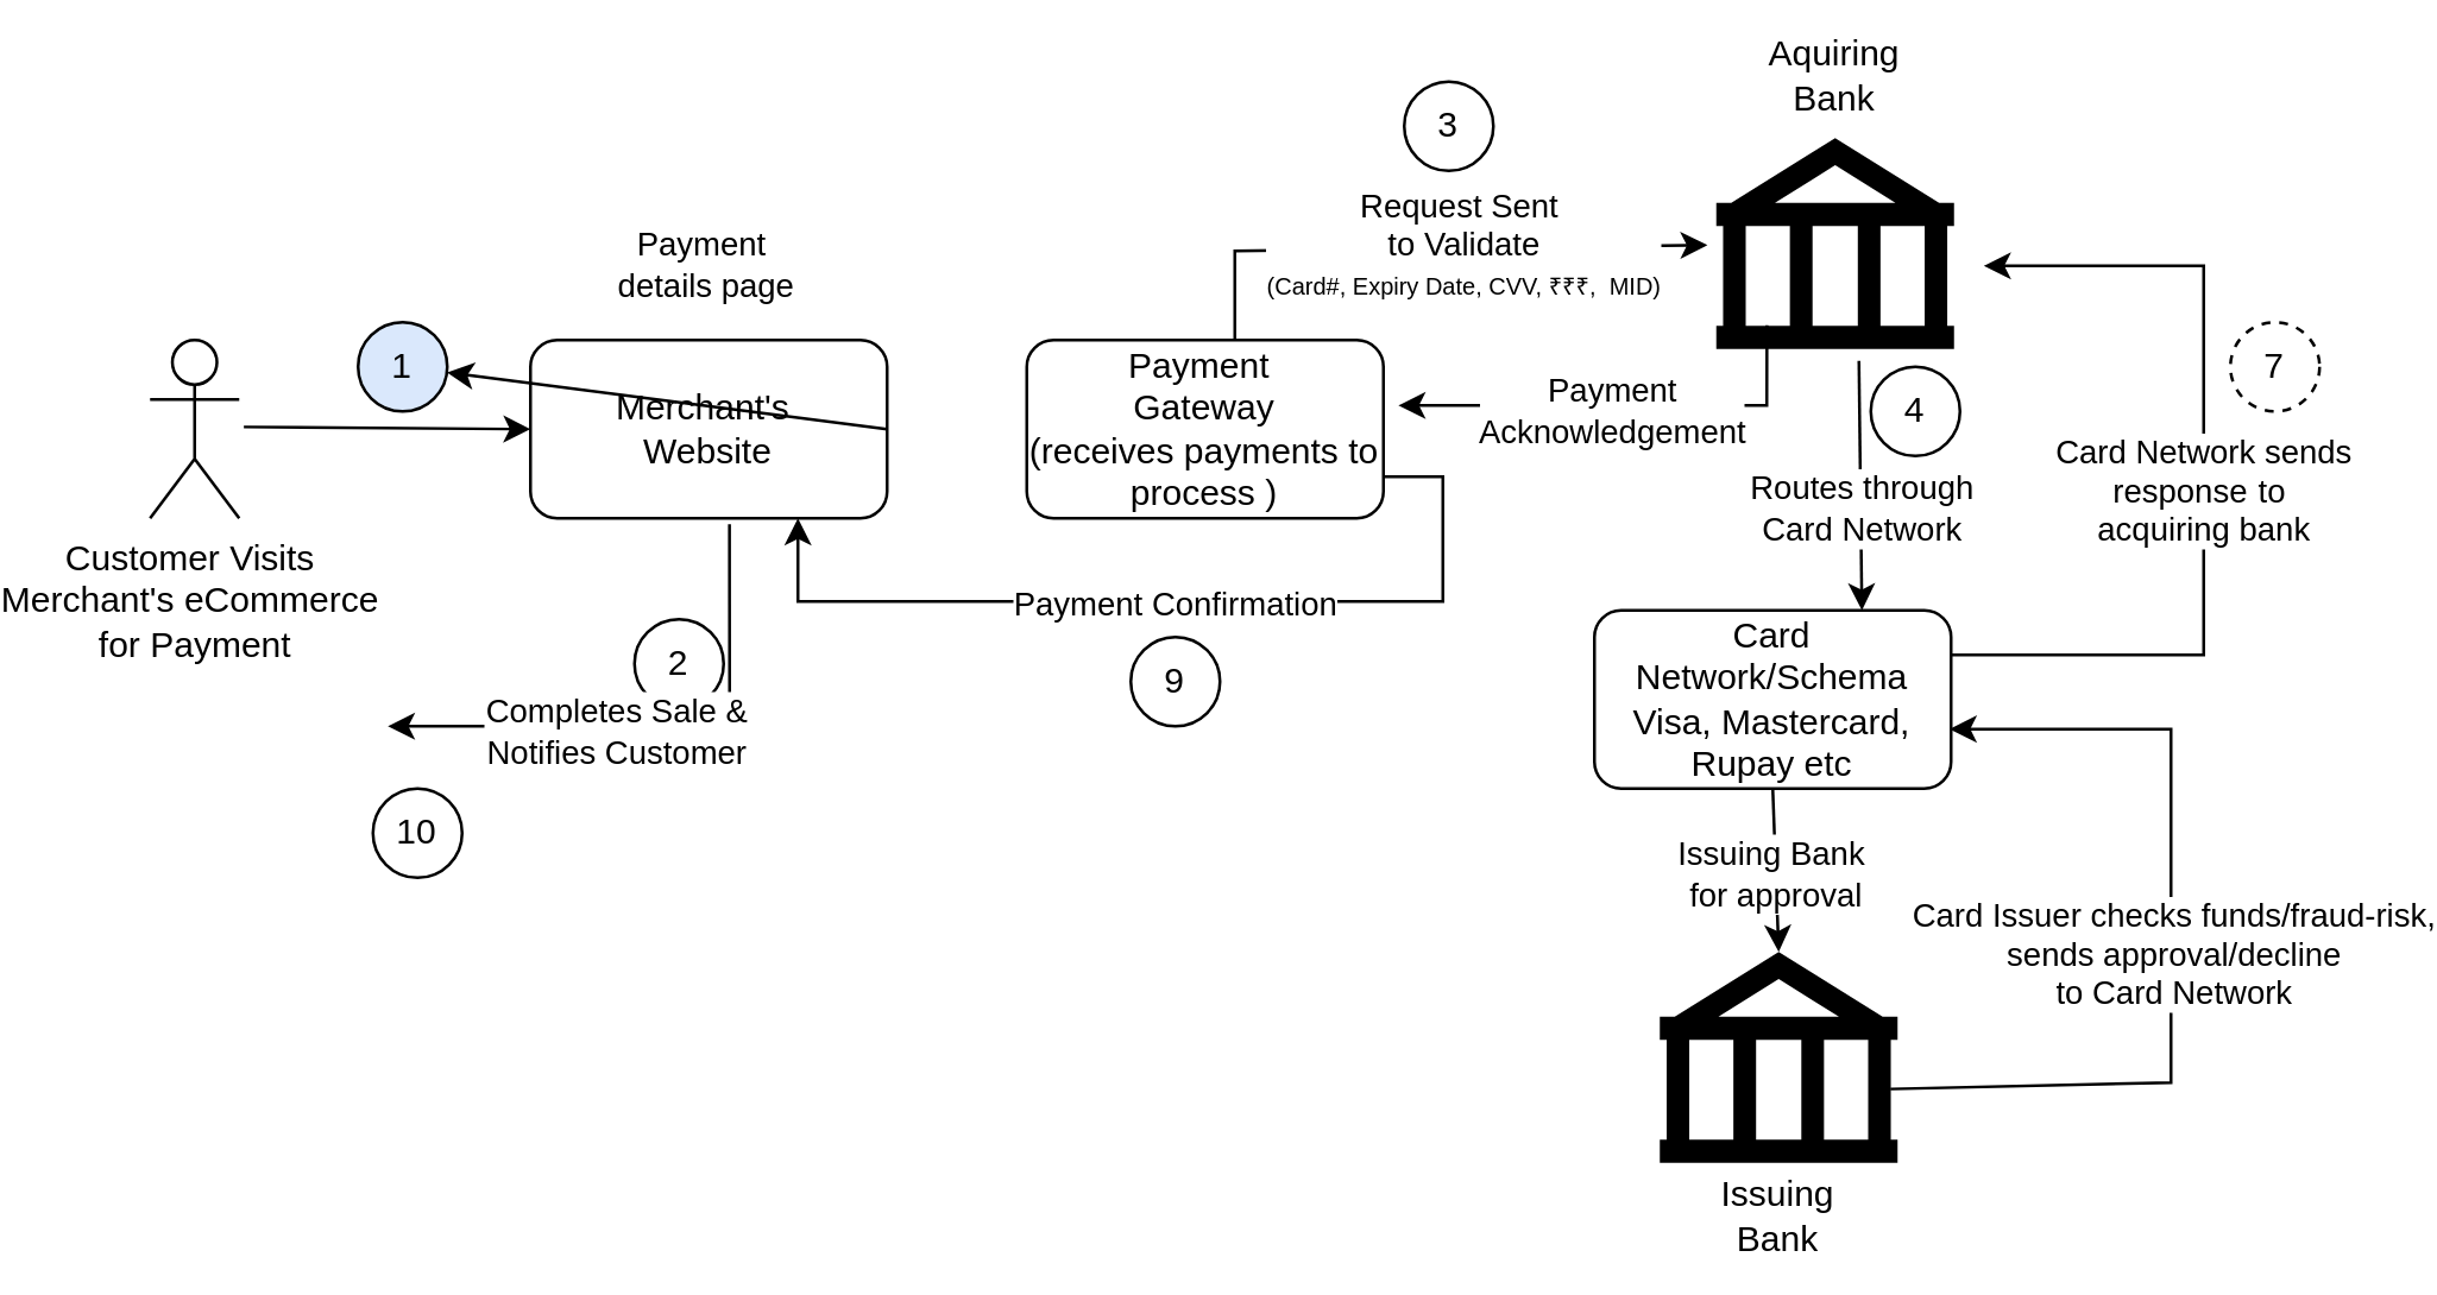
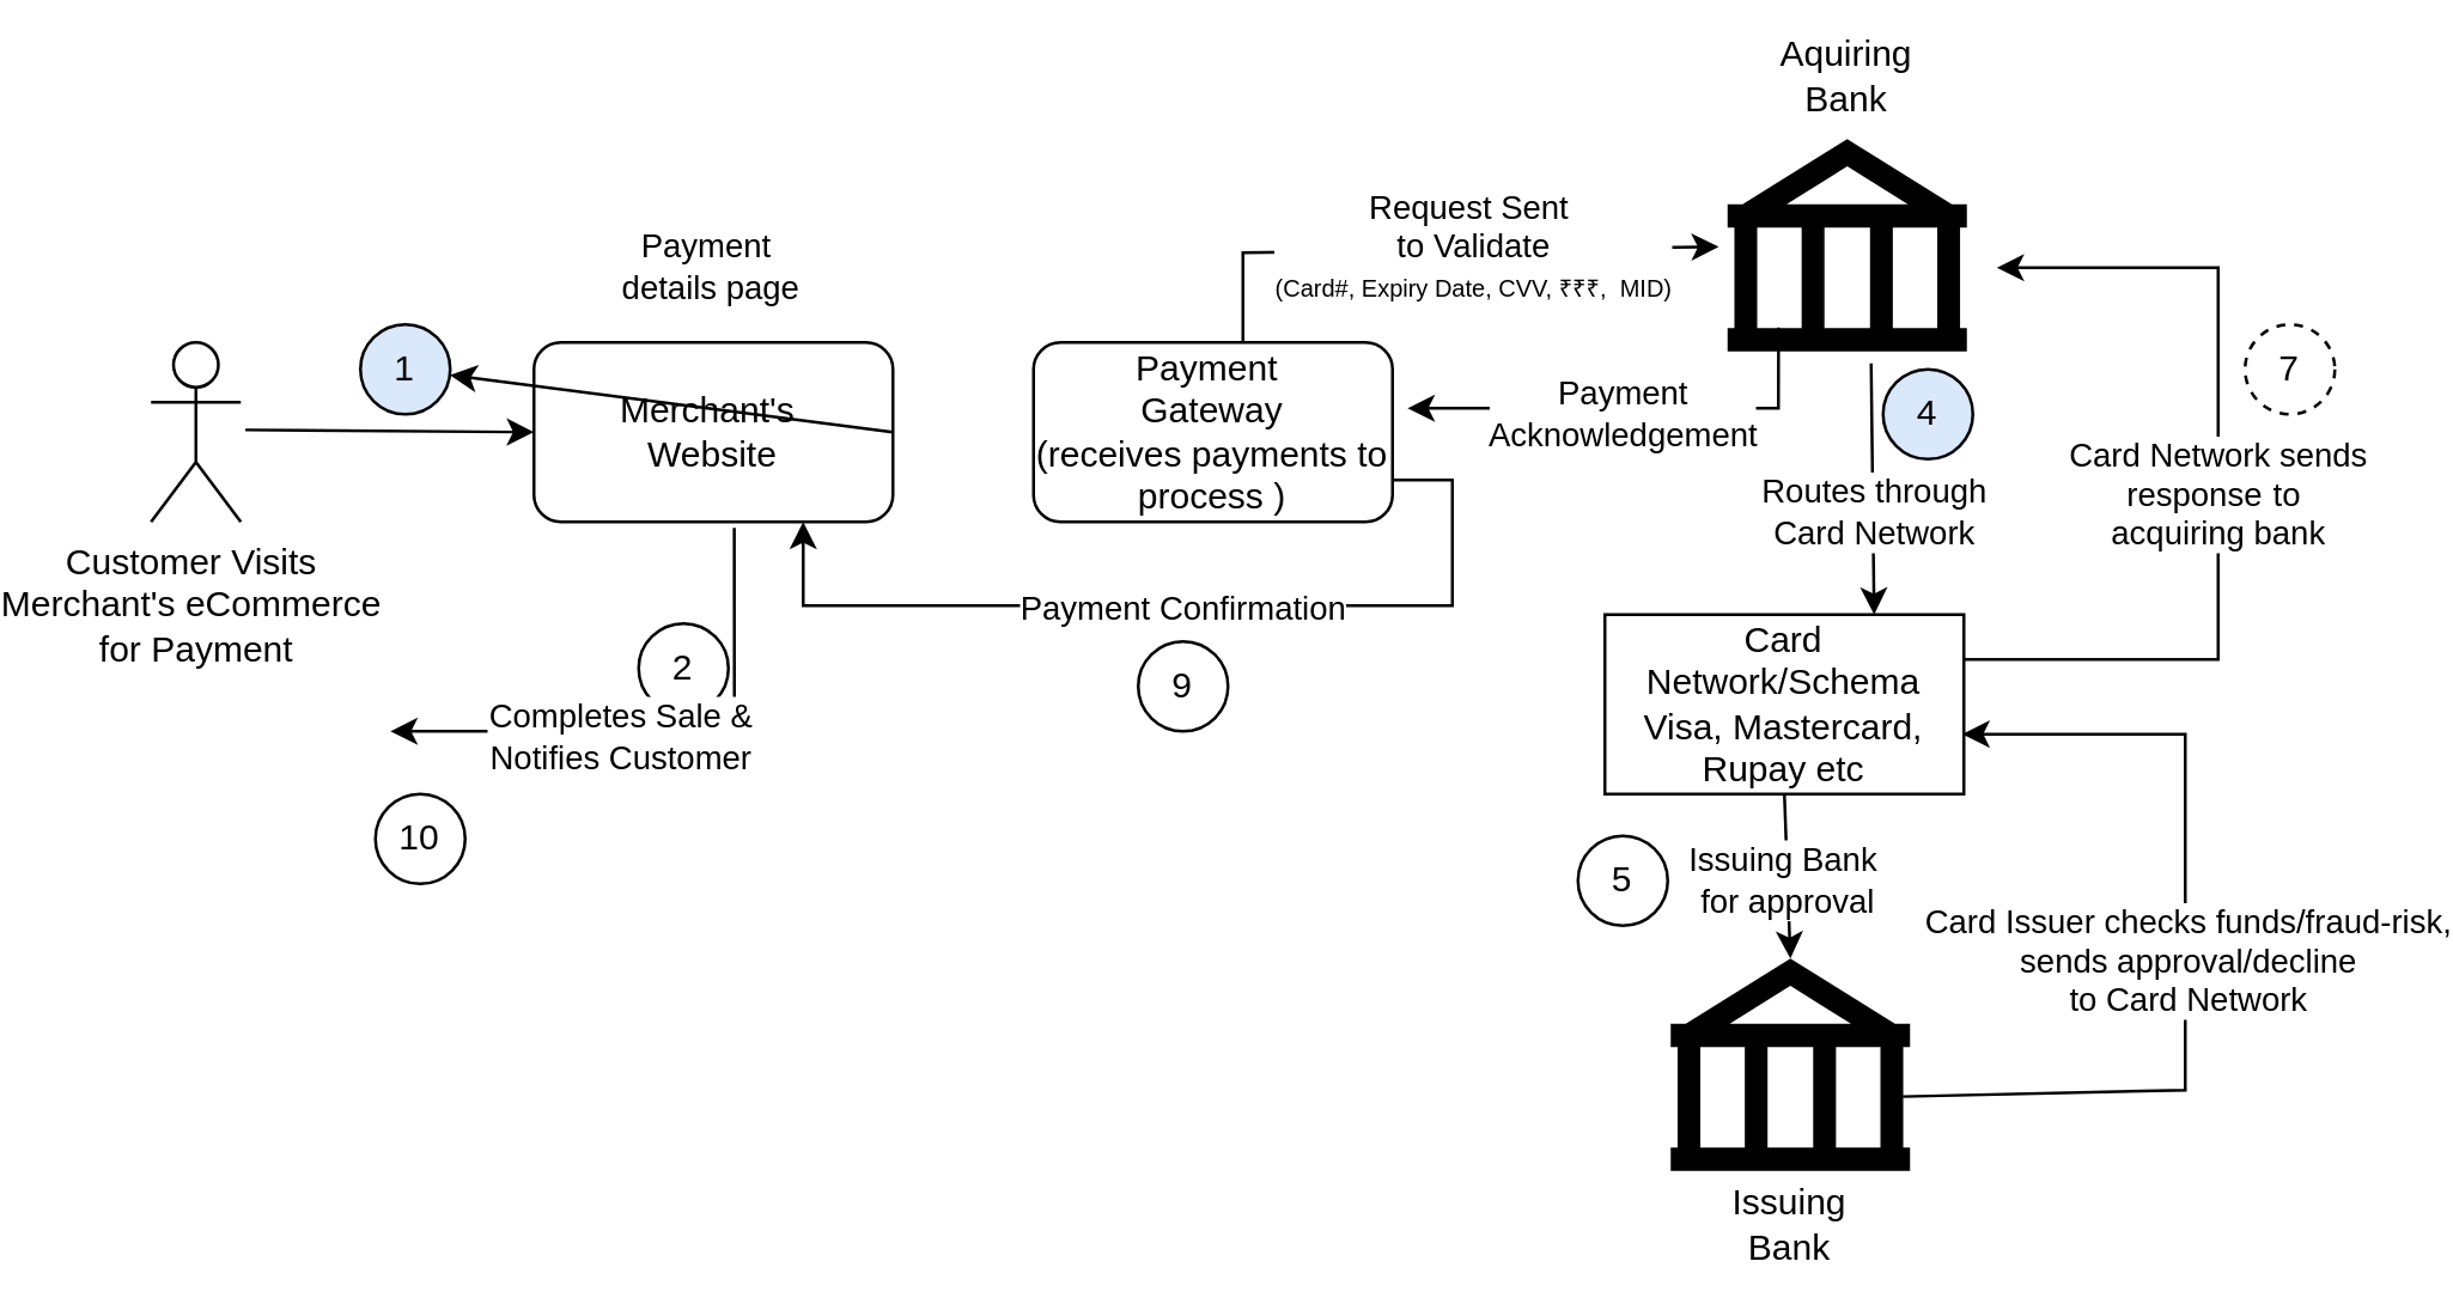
  <mxCell id="0" />
  <mxCell id="1" parent="0" />
  <mxCell id="2" style="edgeStyle=orthogonalEdgeStyle;rounded=0;orthogonalLoop=1;jettySize=auto;html=1;exitX=1.017;exitY=0.633;exitDx=0;exitDy=0;entryX=0.75;entryY=1;entryDx=0;entryDy=0;exitPerimeter=0;" parent="1" target="5" edge="1"><mxGeometry relative="1" as="geometry"><mxPoint x="238" y="182" as="targetPoint" /><mxPoint x="428.04" y="159.98" as="sourcePoint" /><Array as="points"><mxPoint x="455" y="160" /><mxPoint x="455" y="202" /><mxPoint x="238" y="202" /></Array></mxGeometry></mxCell>
  <mxCell id="3" value="Payment Confirmation" style="edgeLabel;html=1;align=center;verticalAlign=middle;resizable=0;points=[];" parent="2" vertex="1" connectable="0"><mxGeometry x="0.016" relative="1" as="geometry"><mxPoint as="offset" /></mxGeometry></mxCell>
  <mxCell id="4" value="Payment&amp;nbsp;&lt;div&gt;Gateway&lt;/div&gt;&lt;div&gt;(receives payments to process &lt;span style=&quot;background-color: initial;&quot;&gt;)&lt;/span&gt;&lt;/div&gt;" style="rounded=1;whiteSpace=wrap;html=1;" parent="1" vertex="1"><mxGeometry x="315" y="114" width="120" height="60" as="geometry" /></mxCell>
  <mxCell id="5" value="Merchant's&amp;nbsp;&lt;div&gt;Website&lt;/div&gt;" style="rounded=1;whiteSpace=wrap;html=1;" parent="1" vertex="1"><mxGeometry x="148" y="114" width="120" height="60" as="geometry" /></mxCell>
  <mxCell id="6" value="" style="endArrow=classic;html=1;rounded=0;entryX=0;entryY=0.5;entryDx=0;entryDy=0;exitX=0.789;exitY=0.614;exitDx=0;exitDy=0;exitPerimeter=0;" parent="1" target="5" edge="1"><mxGeometry width="50" height="50" relative="1" as="geometry"><mxPoint x="51.56" y="143.249" as="sourcePoint" /><mxPoint x="155" y="214" as="targetPoint" /></mxGeometry></mxCell>
  <mxCell id="7" value="Payment&amp;nbsp;&lt;div&gt;details page&lt;/div&gt;" style="edgeLabel;html=1;align=center;verticalAlign=middle;resizable=0;points=[];" parent="6" vertex="1" connectable="0"><mxGeometry x="-0.658" relative="1" as="geometry"><mxPoint x="139" y="-55" as="offset" /></mxGeometry></mxCell>
  <mxCell id="8" value="" style="endArrow=classic;html=1;rounded=0;exitX=1;exitY=0.5;exitDx=0;exitDy=0;" parent="1" source="5" target="24" edge="1"><mxGeometry width="50" height="50" relative="1" as="geometry"><mxPoint x="275" y="264" as="sourcePoint" /><mxPoint x="325" y="214" as="targetPoint" /></mxGeometry></mxCell>
  <mxCell id="9" value="" style="endArrow=classic;html=1;rounded=0;entryX=-0.037;entryY=0.507;entryDx=0;entryDy=0;entryPerimeter=0;" parent="1" target="17" edge="1"><mxGeometry width="50" height="50" relative="1" as="geometry"><mxPoint x="385" y="114" as="sourcePoint" /><mxPoint x="485" y="104" as="targetPoint" /><Array as="points"><mxPoint x="385" y="84" /></Array></mxGeometry></mxCell>
  <mxCell id="10" value="Request Sent&amp;nbsp;&lt;div&gt;to Validate&lt;/div&gt;&lt;div&gt;&lt;font style=&quot;font-size: 8px;&quot;&gt;(Card#, Expiry Date, CVV, ₹₹₹,&amp;nbsp; MID)&lt;/font&gt;&lt;/div&gt;" style="edgeLabel;html=1;align=center;verticalAlign=middle;resizable=0;points=[];" parent="9" vertex="1" connectable="0"><mxGeometry x="-0.207" y="-2" relative="1" as="geometry"><mxPoint x="31" y="-4" as="offset" /></mxGeometry></mxCell>
- <mxCell id="11" value="Card Network/Schema&lt;div&gt;Visa, Mastercard, Rupay etc&lt;/div&gt;" style="rounded=1;whiteSpace=wrap;html=1;" parent="1" vertex="1"><mxGeometry x="506" y="205" width="120" height="60" as="geometry" /></mxCell>
+ <mxCell id="11" value="Card Network/Schema&lt;div&gt;Visa, Mastercard, Rupay etc&lt;/div&gt;" style="whiteSpace=wrap;html=1;rounded=0;" parent="1" vertex="1"><mxGeometry x="506" y="205" width="120" height="60" as="geometry" /></mxCell>
  <mxCell id="12" value="" style="endArrow=classic;html=1;rounded=0;exitX=0.6;exitY=1.056;exitDx=0;exitDy=0;exitPerimeter=0;entryX=0.75;entryY=0;entryDx=0;entryDy=0;" parent="1" source="17" target="11" edge="1"><mxGeometry width="50" height="50" relative="1" as="geometry"><mxPoint x="594.04" y="120.982" as="sourcePoint" /><mxPoint x="596" y="194" as="targetPoint" /></mxGeometry></mxCell>
  <mxCell id="13" value="Routes through&lt;div&gt;Card Network&lt;/div&gt;" style="edgeLabel;html=1;align=center;verticalAlign=middle;resizable=0;points=[];" parent="12" vertex="1" connectable="0"><mxGeometry x="-0.018" relative="1" as="geometry"><mxPoint y="9" as="offset" /></mxGeometry></mxCell>
  <mxCell id="14" value="" style="endArrow=classic;html=1;rounded=0;exitX=0.5;exitY=1;exitDx=0;exitDy=0;entryX=0.5;entryY=0;entryDx=0;entryDy=0;entryPerimeter=0;" parent="1" source="11" target="19" edge="1"><mxGeometry width="50" height="50" relative="1" as="geometry"><mxPoint x="449" y="366" as="sourcePoint" /><mxPoint x="599" y="296" as="targetPoint" /></mxGeometry></mxCell>
  <mxCell id="15" value="Issuing Bank&amp;nbsp;&lt;div&gt;for approval&lt;/div&gt;" style="edgeLabel;html=1;align=center;verticalAlign=middle;resizable=0;points=[];" parent="14" vertex="1" connectable="0"><mxGeometry x="0.027" y="-1" relative="1" as="geometry"><mxPoint as="offset" /></mxGeometry></mxCell>
  <mxCell id="16" value="" style="group;fillColor=default;" parent="1" vertex="1" connectable="0"><mxGeometry x="547" y="30" width="80" height="87" as="geometry" /></mxCell>
  <mxCell id="17" value="" style="shape=mxgraph.signs.travel.bank;html=1;pointerEvents=1;fillColor=#000000;strokeColor=none;verticalLabelPosition=bottom;verticalAlign=top;align=center;" parent="16" vertex="1"><mxGeometry y="16" width="80" height="71" as="geometry" /></mxCell>
  <mxCell id="18" value="" style="group" parent="1" vertex="1" connectable="0"><mxGeometry x="528" y="320" width="80" height="84" as="geometry" /></mxCell>
  <mxCell id="19" value="" style="shape=mxgraph.signs.travel.bank;html=1;pointerEvents=1;fillColor=#000000;strokeColor=none;verticalLabelPosition=bottom;verticalAlign=top;align=center;" parent="18" vertex="1"><mxGeometry width="80" height="71" as="geometry" /></mxCell>
  <mxCell id="20" value="" style="endArrow=classic;html=1;rounded=0;entryX=0.996;entryY=0.666;entryDx=0;entryDy=0;exitX=0.97;exitY=0.65;exitDx=0;exitDy=0;exitPerimeter=0;entryPerimeter=0;" parent="1" source="19" target="11" edge="1"><mxGeometry width="50" height="50" relative="1" as="geometry"><mxPoint x="623.6" y="366.15" as="sourcePoint" /><mxPoint x="642.6" y="92.15" as="targetPoint" /><Array as="points"><mxPoint x="700" y="364" /><mxPoint x="700" y="245" /></Array></mxGeometry></mxCell>
  <mxCell id="21" value="Card Issuer checks funds/fraud-risk,&lt;div&gt;sends approval/decline&lt;div&gt;to Card Network&lt;/div&gt;&lt;/div&gt;" style="edgeLabel;html=1;align=center;verticalAlign=middle;resizable=0;points=[];" parent="20" vertex="1" connectable="0"><mxGeometry x="-0.039" y="-2" relative="1" as="geometry"><mxPoint x="-2" as="offset" /></mxGeometry></mxCell>
  <mxCell id="22" value="" style="endArrow=classic;html=1;rounded=0;exitX=0.213;exitY=0.887;exitDx=0;exitDy=0;exitPerimeter=0;entryX=1.042;entryY=0.367;entryDx=0;entryDy=0;entryPerimeter=0;" parent="1" source="17" target="4" edge="1"><mxGeometry width="50" height="50" relative="1" as="geometry"><mxPoint x="438" y="124" as="sourcePoint" /><mxPoint x="459" y="134" as="targetPoint" /><Array as="points"><mxPoint x="564" y="136" /></Array></mxGeometry></mxCell>
  <mxCell id="23" value="Payment&lt;div&gt;Acknowledgement&lt;/div&gt;" style="edgeLabel;html=1;align=center;verticalAlign=middle;resizable=0;points=[];" parent="22" vertex="1" connectable="0"><mxGeometry x="0.188" y="1" relative="1" as="geometry"><mxPoint x="10" as="offset" /></mxGeometry></mxCell>
  <mxCell id="24" value="1" style="ellipse;whiteSpace=wrap;html=1;aspect=fixed;fillColor=#dae8fc;" parent="1" vertex="1"><mxGeometry x="90" y="108" width="30" height="30" as="geometry" /></mxCell>
  <mxCell id="25" value="2" style="ellipse;whiteSpace=wrap;html=1;aspect=fixed;" parent="1" vertex="1"><mxGeometry x="183" y="208" width="30" height="30" as="geometry" /></mxCell>
- <mxCell id="26" value="3" style="ellipse;whiteSpace=wrap;html=1;aspect=fixed;" parent="1" vertex="1"><mxGeometry x="442" y="27" width="30" height="30" as="geometry" /></mxCell>
- <mxCell id="27" value="4" style="ellipse;whiteSpace=wrap;html=1;aspect=fixed;" parent="1" vertex="1"><mxGeometry x="599" y="123" width="30" height="30" as="geometry" /></mxCell>
+ <mxCell id="27" value="4" style="ellipse;whiteSpace=wrap;html=1;aspect=fixed;fillColor=#dae8fc;" parent="1" vertex="1"><mxGeometry x="599" y="123" width="30" height="30" as="geometry" /></mxCell>
+ <mxCell id="28" value="5" style="ellipse;whiteSpace=wrap;html=1;aspect=fixed;" parent="1" vertex="1"><mxGeometry x="497" y="279" width="30" height="30" as="geometry" /></mxCell>
  <mxCell id="29" value="7" style="ellipse;whiteSpace=wrap;html=1;aspect=fixed;dashed=1;" parent="1" vertex="1"><mxGeometry x="720" y="108" width="30" height="30" as="geometry" /></mxCell>
  <mxCell id="30" value="" style="endArrow=classic;html=1;rounded=0;exitX=0.558;exitY=1.033;exitDx=0;exitDy=0;exitPerimeter=0;" parent="1" source="5" edge="1"><mxGeometry width="50" height="50" relative="1" as="geometry"><mxPoint x="165" y="309" as="sourcePoint" /><mxPoint x="100" y="244" as="targetPoint" /><Array as="points"><mxPoint x="215" y="244" /></Array></mxGeometry></mxCell>
  <mxCell id="31" value="Text" style="edgeLabel;html=1;align=center;verticalAlign=middle;resizable=0;points=[];" parent="30" vertex="1" connectable="0"><mxGeometry x="0.137" y="1" relative="1" as="geometry"><mxPoint as="offset" /></mxGeometry></mxCell>
  <mxCell id="32" value="Completes Sale &amp;amp;&lt;div&gt;Notifies Customer&lt;/div&gt;" style="edgeLabel;html=1;align=center;verticalAlign=middle;resizable=0;points=[];" parent="30" vertex="1" connectable="0"><mxGeometry x="0.172" y="2" relative="1" as="geometry"><mxPoint y="-1" as="offset" /></mxGeometry></mxCell>
  <mxCell id="33" value="9" style="ellipse;whiteSpace=wrap;html=1;aspect=fixed;" parent="1" vertex="1"><mxGeometry x="350" y="214" width="30" height="30" as="geometry" /></mxCell>
  <mxCell id="34" value="Aquiring Bank" style="text;html=1;align=center;verticalAlign=middle;whiteSpace=wrap;rounded=0;" parent="1" vertex="1"><mxGeometry x="557" y="20" width="60" height="10" as="geometry" /></mxCell>
  <mxCell id="35" value="Issuing Bank" style="text;html=1;align=center;verticalAlign=middle;whiteSpace=wrap;rounded=0;" parent="1" vertex="1"><mxGeometry x="538" y="404" width="60" height="10" as="geometry" /></mxCell>
  <mxCell id="36" value="Customer Visits&amp;nbsp;&lt;div&gt;Merchant's eCommerce&amp;nbsp;&lt;/div&gt;&lt;div&gt;for Payment&lt;/div&gt;" style="shape=umlActor;verticalLabelPosition=bottom;verticalAlign=top;html=1;outlineConnect=0;" vertex="1" parent="1"><mxGeometry x="20" y="114" width="30" height="60" as="geometry" /></mxCell>
  <mxCell id="37" value="" style="endArrow=classic;html=1;rounded=0;entryX=0.996;entryY=0.666;entryDx=0;entryDy=0;exitX=1;exitY=0.25;exitDx=0;exitDy=0;entryPerimeter=0;" edge="1" parent="1" source="11"><mxGeometry width="50" height="50" relative="1" as="geometry"><mxPoint x="617" y="199" as="sourcePoint" /><mxPoint x="637" y="89" as="targetPoint" /><Array as="points"><mxPoint x="711" y="220" /><mxPoint x="711" y="89" /></Array></mxGeometry></mxCell>
  <mxCell id="38" value="Card Network sends&lt;div&gt;response&lt;span style=&quot;white-space: pre;&quot;&gt;&#09;&lt;/span&gt;to&amp;nbsp;&lt;/div&gt;&lt;div&gt;acquiring bank&lt;/div&gt;" style="edgeLabel;html=1;align=center;verticalAlign=middle;resizable=0;points=[];" vertex="1" connectable="0" parent="37"><mxGeometry x="-0.039" y="-2" relative="1" as="geometry"><mxPoint x="-3" y="-2" as="offset" /></mxGeometry></mxCell>
  <mxCell id="39" value="10" style="ellipse;whiteSpace=wrap;html=1;aspect=fixed;" vertex="1" parent="1"><mxGeometry x="95" y="265" width="30" height="30" as="geometry" /></mxCell>
